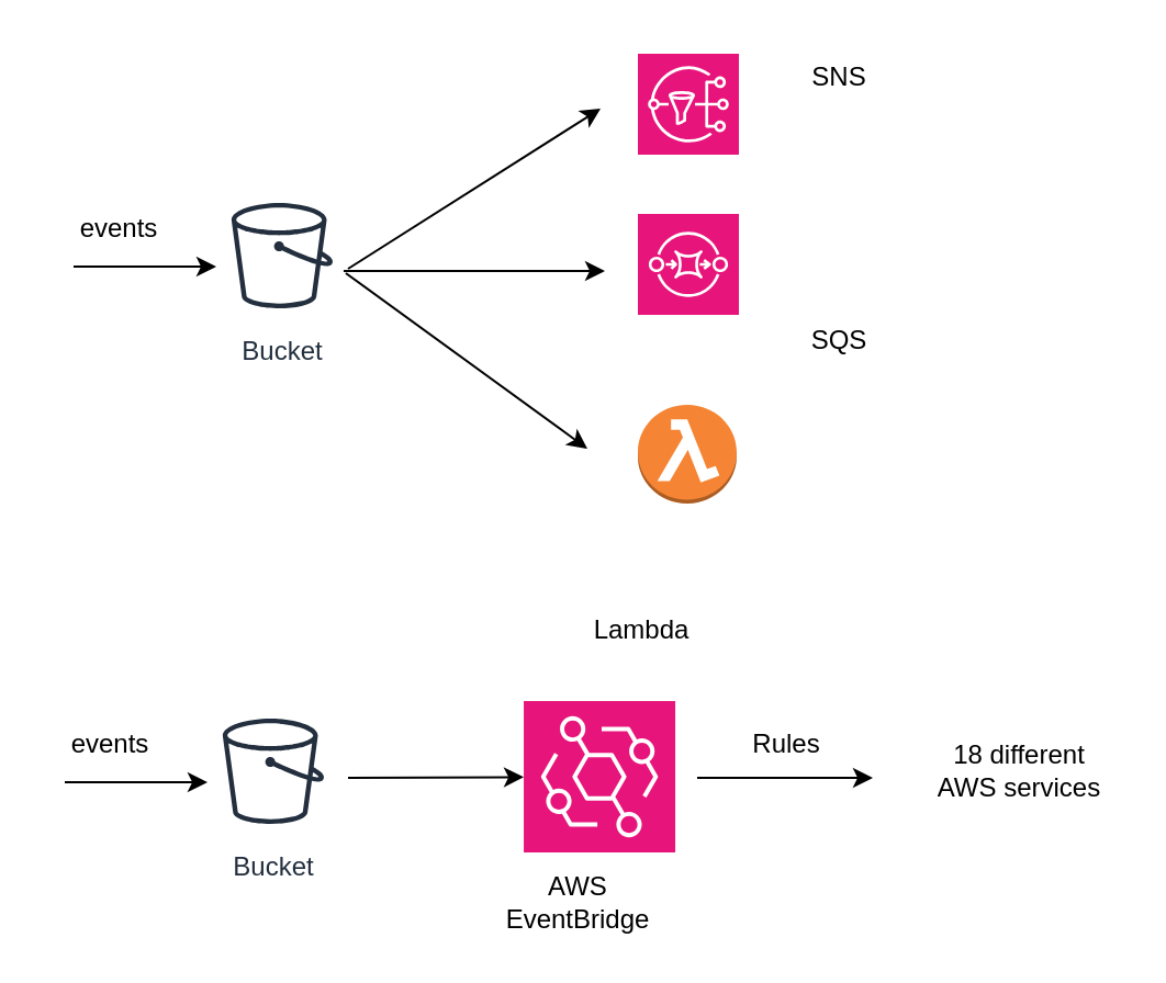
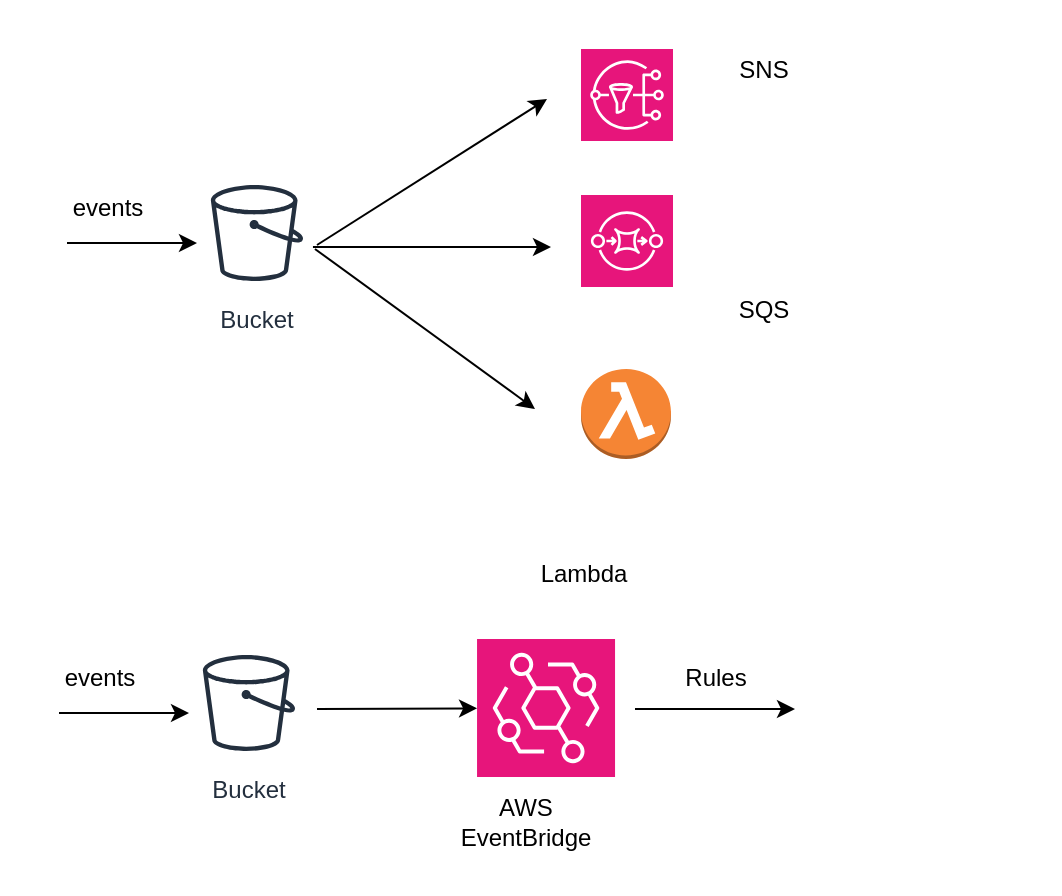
  <mxCell id="0" />
  <mxCell id="1" parent="0" />
  <mxCell id="2" value="Bucket" style="sketch=0;outlineConnect=0;fontColor=#232F3E;gradientColor=none;strokeColor=#232F3E;fillColor=#ffffff;dashed=0;verticalLabelPosition=bottom;verticalAlign=top;align=center;html=1;fontSize=12;fontStyle=0;aspect=fixed;shape=mxgraph.aws4.resourceIcon;resIcon=mxgraph.aws4.bucket;" vertex="1" parent="1"><mxGeometry x="98" y="86" width="60" height="60" as="geometry" /></mxCell>
  <mxCell id="3" value="" style="endArrow=classic;html=1;rounded=0;" edge="1" parent="1"><mxGeometry width="50" height="50" relative="1" as="geometry"><mxPoint x="33" y="121" as="sourcePoint" /><mxPoint x="98" y="121" as="targetPoint" /></mxGeometry></mxCell>
  <mxCell id="4" value="events" style="text;html=1;align=center;verticalAlign=middle;whiteSpace=wrap;rounded=0;" vertex="1" parent="1"><mxGeometry x="24" y="89" width="60" height="30" as="geometry" /></mxCell>
  <mxCell id="5" value="" style="endArrow=classic;html=1;rounded=0;exitX=1;exitY=0.6;exitDx=0;exitDy=0;exitPerimeter=0;" edge="1" parent="1" source="2"><mxGeometry width="50" height="50" relative="1" as="geometry"><mxPoint x="240" y="155" as="sourcePoint" /><mxPoint x="273" y="49" as="targetPoint" /></mxGeometry></mxCell>
  <mxCell id="6" value="" style="endArrow=classic;html=1;rounded=0;exitX=0.933;exitY=0.667;exitDx=0;exitDy=0;exitPerimeter=0;" edge="1" parent="1"><mxGeometry width="50" height="50" relative="1" as="geometry"><mxPoint x="155.98" y="123.02" as="sourcePoint" /><mxPoint x="275" y="123" as="targetPoint" /></mxGeometry></mxCell>
  <mxCell id="7" value="" style="endArrow=classic;html=1;rounded=0;exitX=0.983;exitY=0.633;exitDx=0;exitDy=0;exitPerimeter=0;" edge="1" parent="1" source="2"><mxGeometry width="50" height="50" relative="1" as="geometry"><mxPoint x="178" y="142" as="sourcePoint" /><mxPoint x="267" y="204" as="targetPoint" /></mxGeometry></mxCell>
  <mxCell id="8" value="" style="sketch=0;points=[[0,0,0],[0.25,0,0],[0.5,0,0],[0.75,0,0],[1,0,0],[0,1,0],[0.25,1,0],[0.5,1,0],[0.75,1,0],[1,1,0],[0,0.25,0],[0,0.5,0],[0,0.75,0],[1,0.25,0],[1,0.5,0],[1,0.75,0]];outlineConnect=0;fontColor=#232F3E;fillColor=#E7157B;strokeColor=#ffffff;dashed=0;verticalLabelPosition=bottom;verticalAlign=top;align=center;html=1;fontSize=12;fontStyle=0;aspect=fixed;shape=mxgraph.aws4.resourceIcon;resIcon=mxgraph.aws4.sns;" vertex="1" parent="1"><mxGeometry x="290" y="24" width="46" height="46" as="geometry" /></mxCell>
  <mxCell id="9" value="" style="sketch=0;points=[[0,0,0],[0.25,0,0],[0.5,0,0],[0.75,0,0],[1,0,0],[0,1,0],[0.25,1,0],[0.5,1,0],[0.75,1,0],[1,1,0],[0,0.25,0],[0,0.5,0],[0,0.75,0],[1,0.25,0],[1,0.5,0],[1,0.75,0]];outlineConnect=0;fontColor=#232F3E;fillColor=#E7157B;strokeColor=#ffffff;dashed=0;verticalLabelPosition=bottom;verticalAlign=top;align=center;html=1;fontSize=12;fontStyle=0;aspect=fixed;shape=mxgraph.aws4.resourceIcon;resIcon=mxgraph.aws4.sqs;" vertex="1" parent="1"><mxGeometry x="290" y="97" width="46" height="46" as="geometry" /></mxCell>
  <mxCell id="10" value="" style="outlineConnect=0;dashed=0;verticalLabelPosition=bottom;verticalAlign=top;align=center;html=1;shape=mxgraph.aws3.lambda_function;fillColor=#F58534;gradientColor=none;" vertex="1" parent="1"><mxGeometry x="290" y="184" width="45" height="45" as="geometry" /></mxCell>
  <mxCell id="11" value="SNS" style="text;html=1;align=center;verticalAlign=middle;whiteSpace=wrap;rounded=0;" vertex="1" parent="1"><mxGeometry x="352" y="20" width="60" height="30" as="geometry" /></mxCell>
  <mxCell id="12" value="SQS" style="text;html=1;align=center;verticalAlign=middle;whiteSpace=wrap;rounded=0;" vertex="1" parent="1"><mxGeometry x="352" y="140" width="60" height="30" as="geometry" /></mxCell>
  <mxCell id="13" value="Lambda" style="text;html=1;align=center;verticalAlign=middle;whiteSpace=wrap;rounded=0;" vertex="1" parent="1"><mxGeometry x="262" y="271.5" width="60" height="30" as="geometry" /></mxCell>
  <mxCell id="14" value="Bucket" style="sketch=0;outlineConnect=0;fontColor=#232F3E;gradientColor=none;strokeColor=#232F3E;fillColor=#ffffff;dashed=0;verticalLabelPosition=bottom;verticalAlign=top;align=center;html=1;fontSize=12;fontStyle=0;aspect=fixed;shape=mxgraph.aws4.resourceIcon;resIcon=mxgraph.aws4.bucket;" vertex="1" parent="1"><mxGeometry x="94" y="321" width="60" height="60" as="geometry" /></mxCell>
  <mxCell id="15" value="" style="endArrow=classic;html=1;rounded=0;" edge="1" parent="1"><mxGeometry width="50" height="50" relative="1" as="geometry"><mxPoint x="29" y="356" as="sourcePoint" /><mxPoint x="94" y="356" as="targetPoint" /></mxGeometry></mxCell>
  <mxCell id="16" value="events" style="text;html=1;align=center;verticalAlign=middle;whiteSpace=wrap;rounded=0;" vertex="1" parent="1"><mxGeometry x="20" y="324" width="60" height="30" as="geometry" /></mxCell>
  <mxCell id="17" value="" style="endArrow=classic;html=1;rounded=0;exitX=0.933;exitY=0.667;exitDx=0;exitDy=0;exitPerimeter=0;" edge="1" parent="1" target="18"><mxGeometry width="50" height="50" relative="1" as="geometry"><mxPoint x="158" y="354.02" as="sourcePoint" /><mxPoint x="277.02" y="354" as="targetPoint" /></mxGeometry></mxCell>
  <mxCell id="18" value="" style="sketch=0;points=[[0,0,0],[0.25,0,0],[0.5,0,0],[0.75,0,0],[1,0,0],[0,1,0],[0.25,1,0],[0.5,1,0],[0.75,1,0],[1,1,0],[0,0.25,0],[0,0.5,0],[0,0.75,0],[1,0.25,0],[1,0.5,0],[1,0.75,0]];outlineConnect=0;fontColor=#232F3E;fillColor=#E7157B;strokeColor=#ffffff;dashed=0;verticalLabelPosition=bottom;verticalAlign=top;align=center;html=1;fontSize=12;fontStyle=0;aspect=fixed;shape=mxgraph.aws4.resourceIcon;resIcon=mxgraph.aws4.eventbridge;" vertex="1" parent="1"><mxGeometry x="238.02" y="319" width="69" height="69" as="geometry" /></mxCell>
  <mxCell id="19" value="" style="endArrow=classic;html=1;rounded=0;exitX=0.933;exitY=0.667;exitDx=0;exitDy=0;exitPerimeter=0;" edge="1" parent="1"><mxGeometry width="50" height="50" relative="1" as="geometry"><mxPoint x="317" y="354.02" as="sourcePoint" /><mxPoint x="397" y="354" as="targetPoint" /></mxGeometry></mxCell>
  <mxCell id="20" value="AWS EventBridge" style="text;html=1;align=center;verticalAlign=middle;whiteSpace=wrap;rounded=0;" vertex="1" parent="1"><mxGeometry x="232.52" y="396" width="60" height="30" as="geometry" /></mxCell>
  <mxCell id="21" value="Rules" style="text;html=1;align=center;verticalAlign=middle;whiteSpace=wrap;rounded=0;" vertex="1" parent="1"><mxGeometry x="328" y="324" width="60" height="30" as="geometry" /></mxCell>
- <mxCell id="22" value="18 different AWS services" style="text;html=1;align=center;verticalAlign=middle;whiteSpace=wrap;rounded=0;" vertex="1" parent="1"><mxGeometry x="419" y="336" width="90" height="30" as="geometry" /></mxCell>
